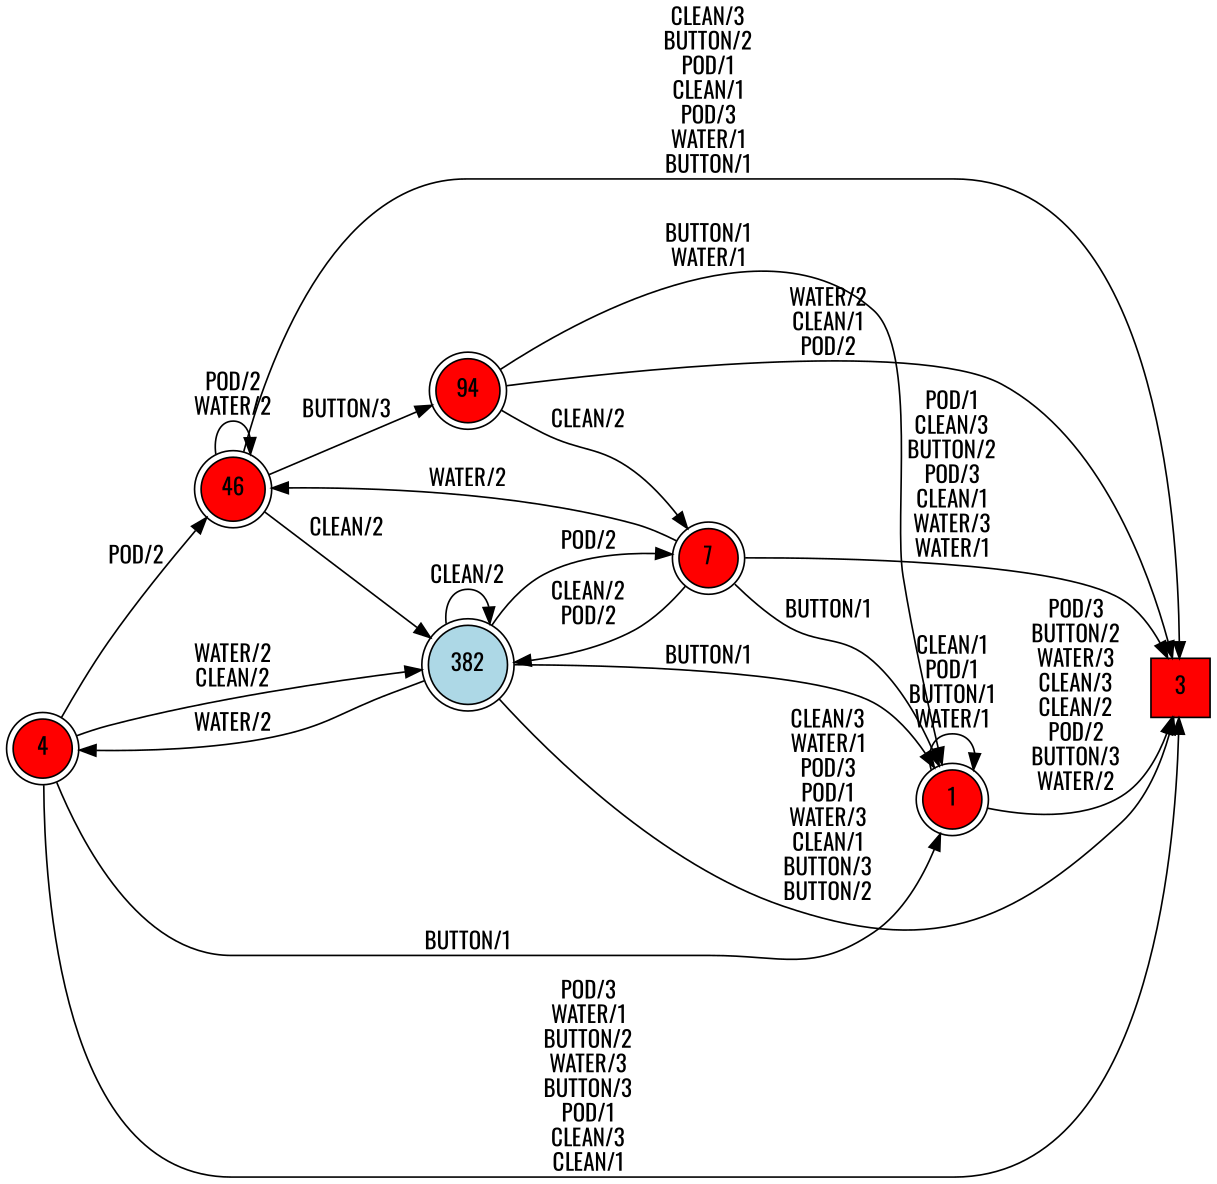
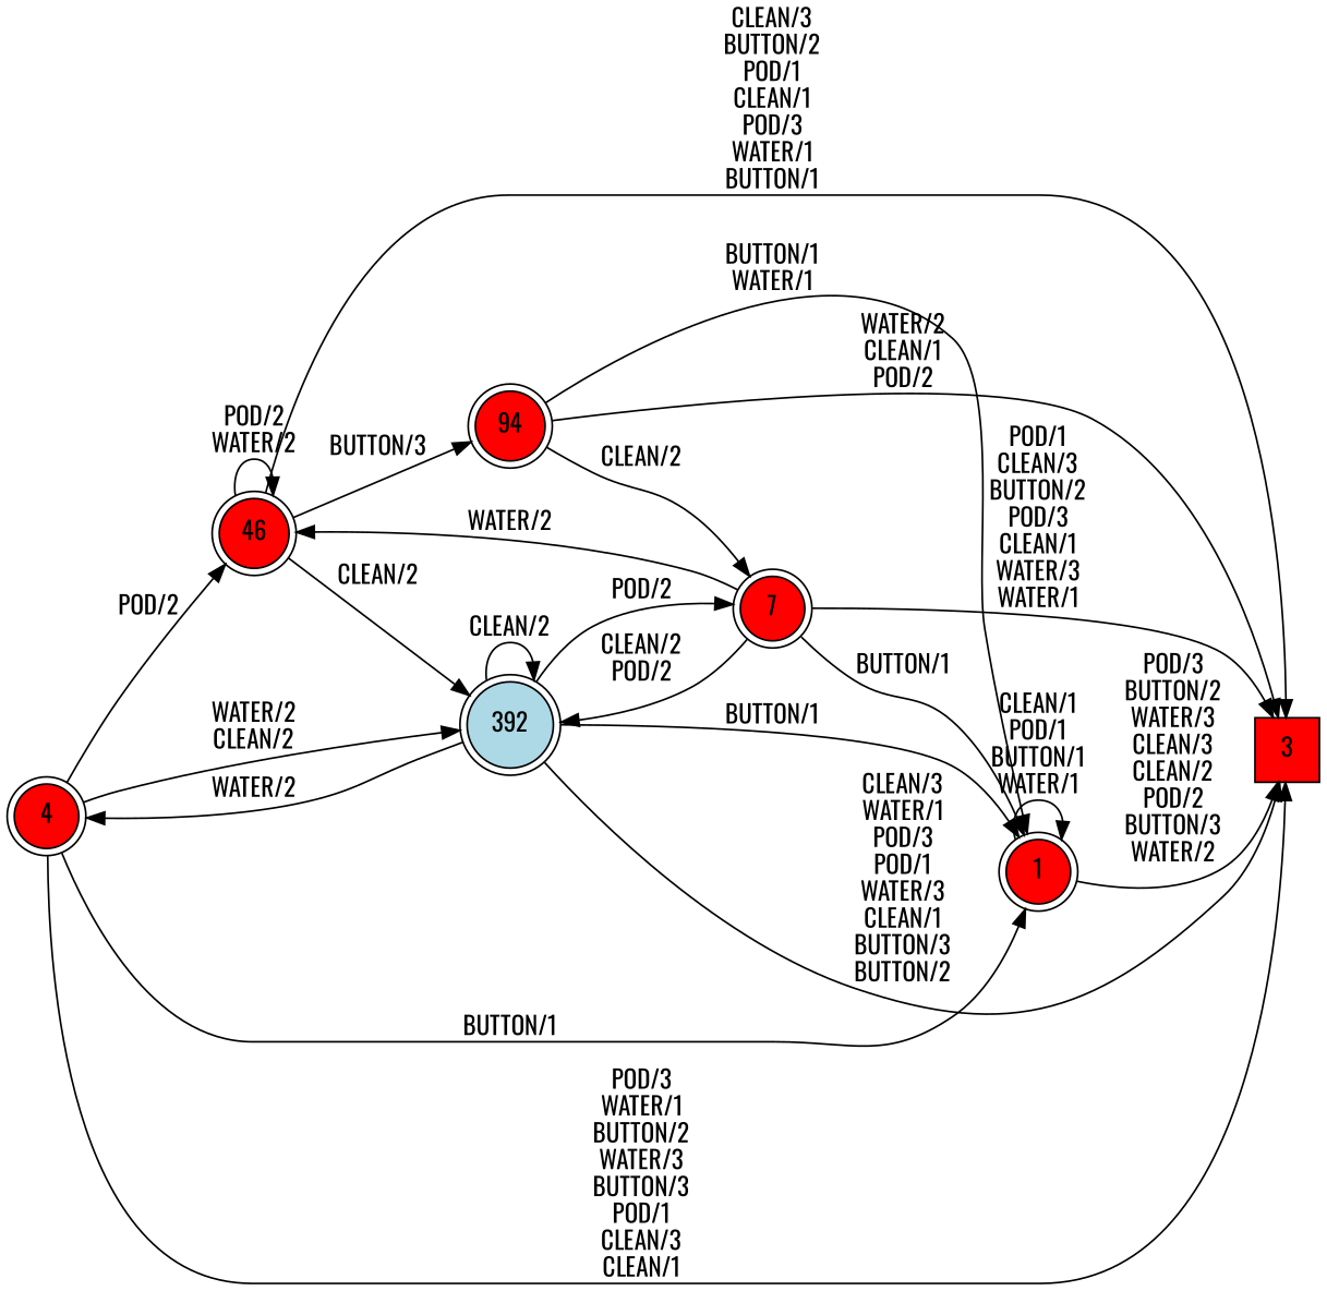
  digraph {
    rankdir=LR
    fontname=Oswald
    node [fillcolor=red shape=doublecircle style=filled fontname=Oswald]
    edge [fontname=Oswald]
    1
    3 [shape=square]
    4
    46
-   392 [fillcolor=lightblue isInitial=True label=382]
+   392 [fillcolor=lightblue isInitial=True]
    7
    94
    1 -> 1 [label="CLEAN/1\nPOD/1\nBUTTON/1\nWATER/1"]
    1 -> 3 [label="POD/3\nBUTTON/2\nWATER/3\nCLEAN/3\nCLEAN/2\nPOD/2\nBUTTON/3\nWATER/2"]
    4 -> 1 [label="BUTTON/1"]
    4 -> 3 [label="POD/3\nWATER/1\nBUTTON/2\nWATER/3\nBUTTON/3\nPOD/1\nCLEAN/3\nCLEAN/1"]
    4 -> 46 [label="POD/2"]
    4 -> 392 [label="WATER/2\nCLEAN/2"]
    46 -> 3 [label="CLEAN/3\nBUTTON/2\nPOD/1\nCLEAN/1\nPOD/3\nWATER/1\nBUTTON/1"]
    46 -> 46 [label="POD/2\nWATER/2"]
    46 -> 392 [label="CLEAN/2"]
    46 -> 94 [label="BUTTON/3"]
    392 -> 1 [label="BUTTON/1"]
    392 -> 3 [label="CLEAN/3\nWATER/1\nPOD/3\nPOD/1\nWATER/3\nCLEAN/1\nBUTTON/3\nBUTTON/2"]
    392 -> 4 [label="WATER/2"]
    392 -> 392 [label="CLEAN/2"]
    392 -> 7 [label="POD/2"]
    7 -> 1 [label="BUTTON/1"]
    7 -> 3 [label="POD/1\nCLEAN/3\nBUTTON/2\nPOD/3\nCLEAN/1\nWATER/3\nWATER/1"]
    7 -> 46 [label="WATER/2"]
    7 -> 392 [label="CLEAN/2\nPOD/2"]
    94 -> 1 [label="BUTTON/1\nWATER/1"]
    94 -> 3 [label="WATER/2\nCLEAN/1\nPOD/2"]
    94 -> 7 [label="CLEAN/2"]
  }
